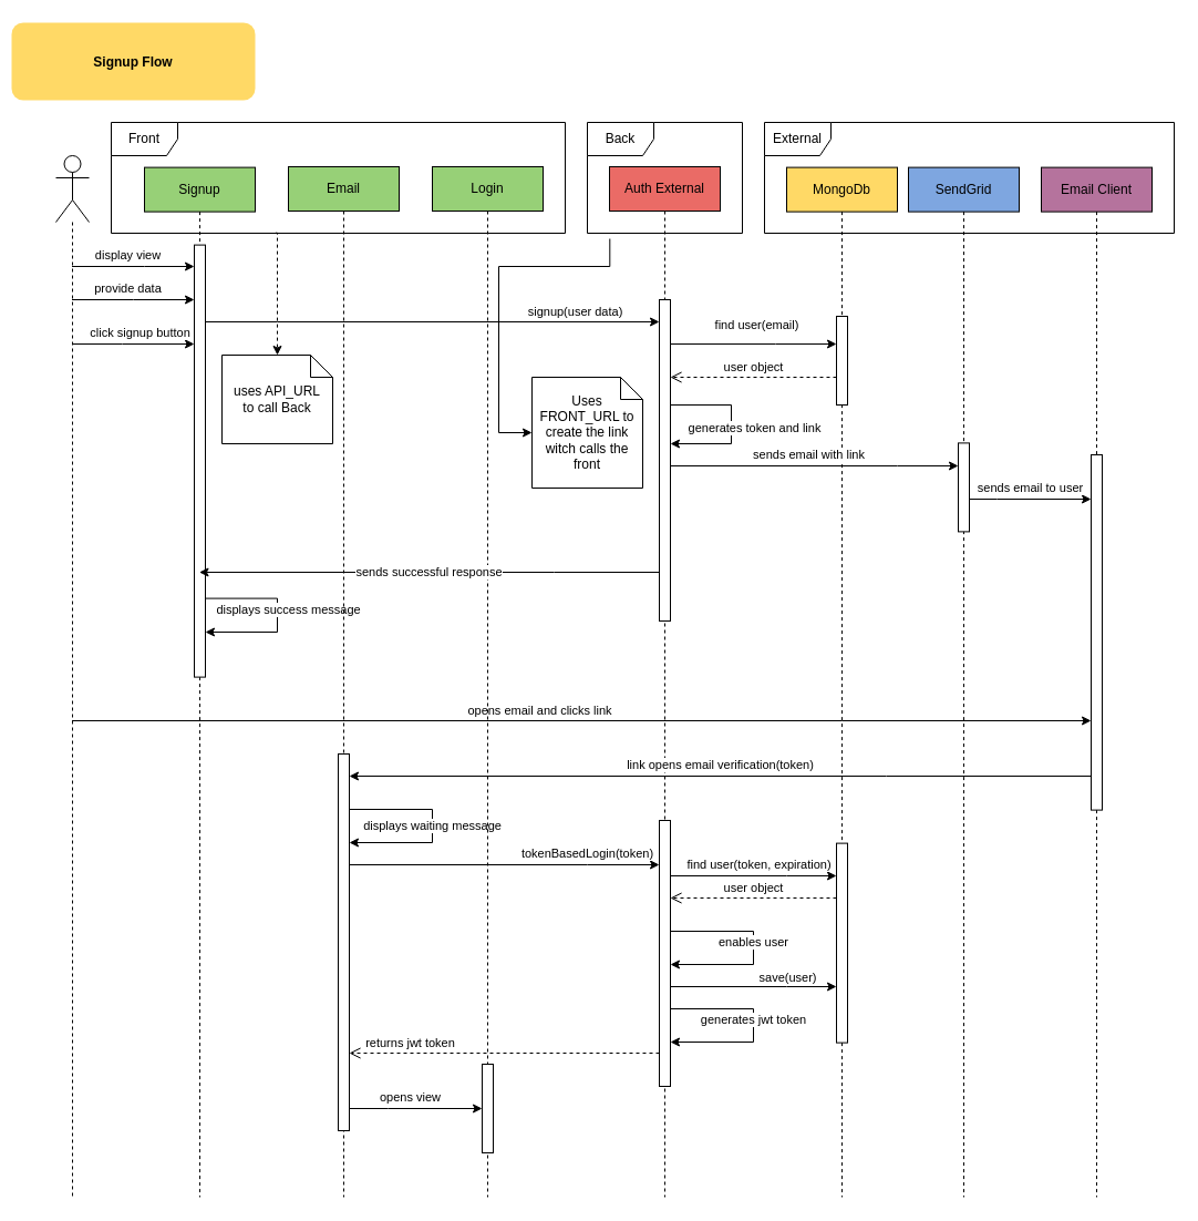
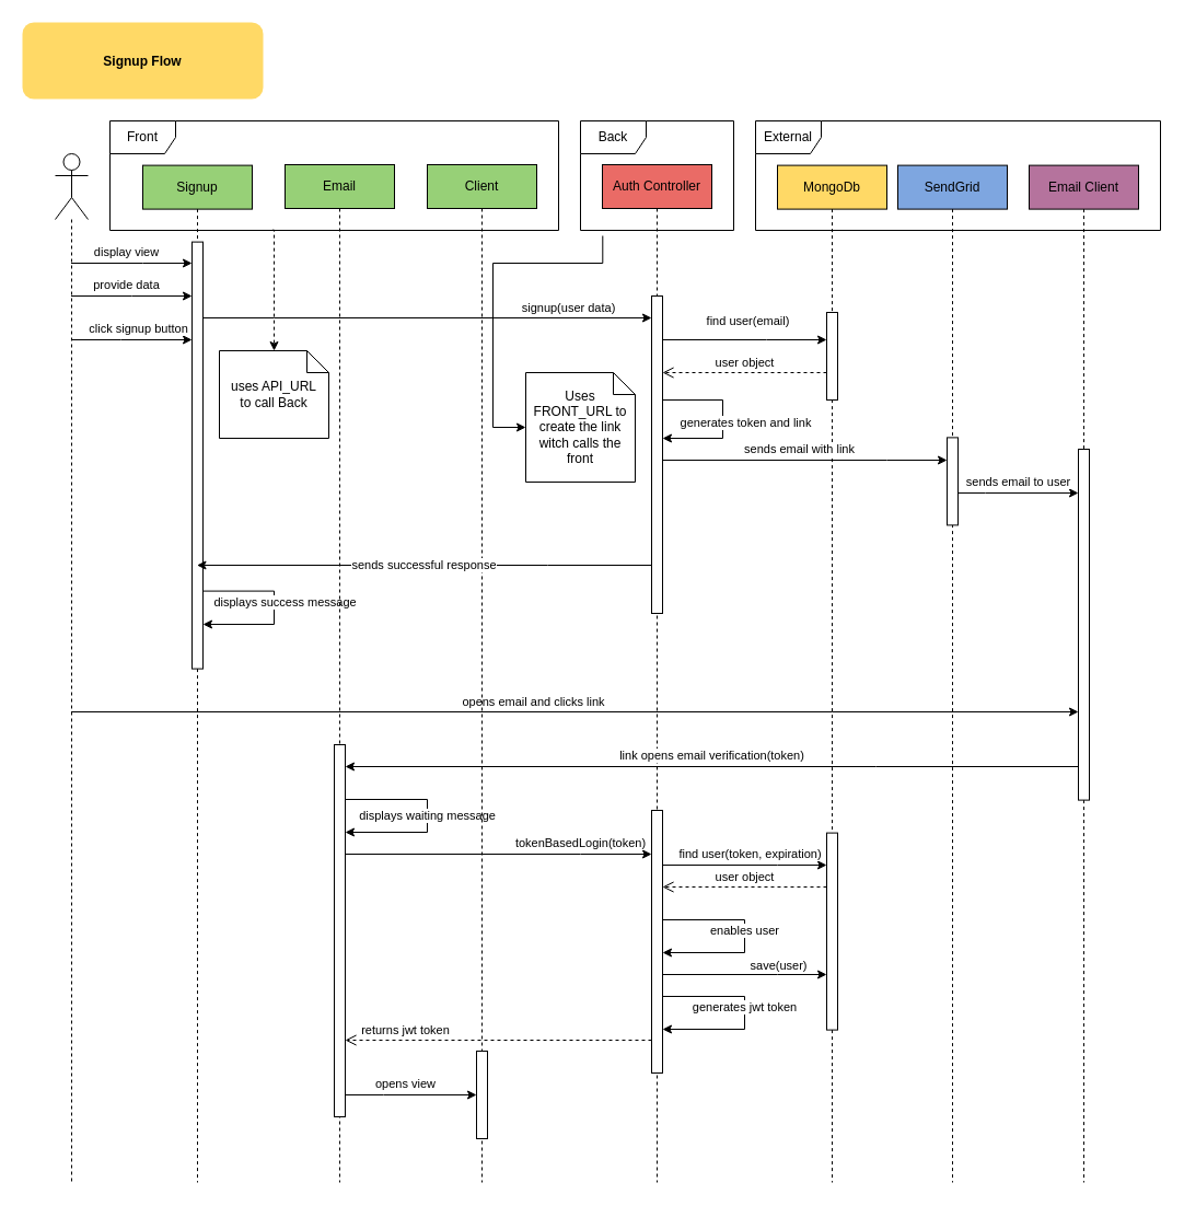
  <mxCell id="0" />
  <mxCell id="1" parent="0" />
- <mxCell id="2" value="Signup Flow" style="rounded=1;fontStyle=1;fillColor=#FFD966;strokeColor=none" parent="1" vertex="1"><mxGeometry x="10" y="20" width="220" height="70" as="geometry" /></mxCell>
+ <mxCell id="2" value="Signup Flow" style="rounded=1;fontStyle=1;fillColor=#FFD966;strokeColor=none" parent="1" vertex="1"><mxGeometry x="20" y="20" width="220" height="70" as="geometry" /></mxCell>
  <mxCell id="3" value="display view" style="edgeStyle=orthogonalEdgeStyle;rounded=0;orthogonalLoop=1;jettySize=auto;html=1;curved=0;" edge="1" parent="1" source="8" target="10"><mxGeometry x="-0.095" y="10" relative="1" as="geometry"><Array as="points"><mxPoint x="130" y="240" /><mxPoint x="130" y="240" /></Array><mxPoint as="offset" /></mxGeometry></mxCell>
  <mxCell id="4" value="provide data" style="edgeStyle=orthogonalEdgeStyle;rounded=0;orthogonalLoop=1;jettySize=auto;html=1;curved=0;" edge="1" parent="1" source="8" target="10"><mxGeometry x="-0.095" y="10" relative="1" as="geometry"><Array as="points"><mxPoint x="120" y="270" /><mxPoint x="120" y="270" /></Array><mxPoint as="offset" /></mxGeometry></mxCell>
  <mxCell id="5" value="click signup button" style="edgeStyle=orthogonalEdgeStyle;rounded=0;orthogonalLoop=1;jettySize=auto;html=1;curved=0;" edge="1" parent="1" source="8" target="10"><mxGeometry x="0.104" y="10" relative="1" as="geometry"><Array as="points"><mxPoint x="110" y="310" /><mxPoint x="110" y="310" /></Array><mxPoint as="offset" /></mxGeometry></mxCell>
  <mxCell id="6" style="edgeStyle=orthogonalEdgeStyle;rounded=0;orthogonalLoop=1;jettySize=auto;html=1;curved=0;" edge="1" parent="1" source="8" target="29"><mxGeometry relative="1" as="geometry"><Array as="points"><mxPoint x="760" y="650" /><mxPoint x="760" y="650" /></Array></mxGeometry></mxCell>
  <mxCell id="7" value="opens email and clicks link" style="edgeLabel;html=1;align=center;verticalAlign=middle;resizable=0;points=[];" vertex="1" connectable="0" parent="6"><mxGeometry x="-0.083" y="-3" relative="1" as="geometry"><mxPoint y="-13" as="offset" /></mxGeometry></mxCell>
  <mxCell id="8" value="" style="shape=umlLifeline;perimeter=lifelinePerimeter;whiteSpace=wrap;html=1;container=1;dropTarget=0;collapsible=0;recursiveResize=0;outlineConnect=0;portConstraint=eastwest;newEdgeStyle={&quot;curved&quot;:0,&quot;rounded&quot;:0};participant=umlActor;size=60;" vertex="1" parent="1"><mxGeometry y="140" width="30" height="940" as="geometry" x="50" /></mxCell>
  <mxCell id="9" value="Signup" style="shape=umlLifeline;perimeter=lifelinePerimeter;whiteSpace=wrap;html=1;container=1;dropTarget=0;collapsible=0;recursiveResize=0;outlineConnect=0;portConstraint=eastwest;newEdgeStyle={&quot;curved&quot;:0,&quot;rounded&quot;:0};fillColor=#97D077;shadow=0;" vertex="1" parent="1"><mxGeometry x="130" y="150.61" width="100" height="929.39" as="geometry" /></mxCell>
  <mxCell id="10" value="" style="html=1;points=[[0,0,0,0,5],[0,1,0,0,-5],[1,0,0,0,5],[1,1,0,0,-5]];perimeter=orthogonalPerimeter;outlineConnect=0;targetShapes=umlLifeline;portConstraint=eastwest;newEdgeStyle={&quot;curved&quot;:0,&quot;rounded&quot;:0};" vertex="1" parent="9"><mxGeometry x="45" y="70" width="10" height="390" as="geometry" /></mxCell>
  <mxCell id="11" value="displays success message" style="edgeStyle=orthogonalEdgeStyle;rounded=0;orthogonalLoop=1;jettySize=auto;html=1;curved=0;" edge="1" parent="9"><mxGeometry x="0.004" y="10" relative="1" as="geometry"><mxPoint x="55" y="399.39" as="sourcePoint" /><mxPoint x="55" y="419.39" as="targetPoint" /><Array as="points"><mxPoint x="55" y="389" /><mxPoint x="120" y="389" /><mxPoint x="120" y="419" /></Array><mxPoint as="offset" /></mxGeometry></mxCell>
  <mxCell id="12" value="&lt;div&gt;Email&lt;/div&gt;" style="shape=umlLifeline;perimeter=lifelinePerimeter;whiteSpace=wrap;html=1;container=1;dropTarget=0;collapsible=0;recursiveResize=0;outlineConnect=0;portConstraint=eastwest;newEdgeStyle={&quot;curved&quot;:0,&quot;rounded&quot;:0};fillColor=#97D077;" vertex="1" parent="1"><mxGeometry x="260" y="150" width="100" height="930" as="geometry" /></mxCell>
  <mxCell id="13" value="" style="html=1;points=[[0,0,0,0,5],[0,1,0,0,-5],[1,0,0,0,5],[1,1,0,0,-5]];perimeter=orthogonalPerimeter;outlineConnect=0;targetShapes=umlLifeline;portConstraint=eastwest;newEdgeStyle={&quot;curved&quot;:0,&quot;rounded&quot;:0};" vertex="1" parent="12"><mxGeometry x="45" y="530" width="10" height="340" as="geometry" /></mxCell>
  <mxCell id="14" value="displays waiting message" style="edgeStyle=orthogonalEdgeStyle;rounded=0;orthogonalLoop=1;jettySize=auto;html=1;curved=0;" edge="1" parent="12" source="13" target="13"><mxGeometry relative="1" as="geometry"><Array as="points"><mxPoint x="130" y="580" /><mxPoint x="130" y="610" /></Array></mxGeometry></mxCell>
- <mxCell id="15" value="&lt;div&gt;Login&lt;/div&gt;" style="shape=umlLifeline;perimeter=lifelinePerimeter;whiteSpace=wrap;html=1;container=1;dropTarget=0;collapsible=0;recursiveResize=0;outlineConnect=0;portConstraint=eastwest;newEdgeStyle={&quot;curved&quot;:0,&quot;rounded&quot;:0};fillColor=#97D077;" vertex="1" parent="1"><mxGeometry x="390" y="150" width="100" height="930" as="geometry" /></mxCell>
+ <mxCell id="15" value="&lt;div&gt;Client&lt;/div&gt;" style="shape=umlLifeline;perimeter=lifelinePerimeter;whiteSpace=wrap;html=1;container=1;dropTarget=0;collapsible=0;recursiveResize=0;outlineConnect=0;portConstraint=eastwest;newEdgeStyle={&quot;curved&quot;:0,&quot;rounded&quot;:0};fillColor=#97D077;" vertex="1" parent="1"><mxGeometry x="390" y="150" width="100" height="930" as="geometry" /></mxCell>
  <mxCell id="16" value="" style="html=1;points=[[0,0,0,0,5],[0,1,0,0,-5],[1,0,0,0,5],[1,1,0,0,-5]];perimeter=orthogonalPerimeter;outlineConnect=0;targetShapes=umlLifeline;portConstraint=eastwest;newEdgeStyle={&quot;curved&quot;:0,&quot;rounded&quot;:0};" vertex="1" parent="15"><mxGeometry x="45" y="810" width="10" height="80" as="geometry" /></mxCell>
  <mxCell id="17" value="Front" style="shape=umlFrame;whiteSpace=wrap;html=1;pointerEvents=0;" vertex="1" parent="1"><mxGeometry x="100" y="110" width="410" height="100" as="geometry" /></mxCell>
- <mxCell id="18" value="&lt;div&gt;Auth External&lt;/div&gt;" style="shape=umlLifeline;perimeter=lifelinePerimeter;whiteSpace=wrap;html=1;container=1;dropTarget=0;collapsible=0;recursiveResize=0;outlineConnect=0;portConstraint=eastwest;newEdgeStyle={&quot;curved&quot;:0,&quot;rounded&quot;:0};fillColor=#EA6B66;" vertex="1" parent="1"><mxGeometry x="550" y="150" width="100" height="930" as="geometry" /></mxCell>
+ <mxCell id="18" value="&lt;div&gt;Auth Controller&lt;/div&gt;" style="shape=umlLifeline;perimeter=lifelinePerimeter;whiteSpace=wrap;html=1;container=1;dropTarget=0;collapsible=0;recursiveResize=0;outlineConnect=0;portConstraint=eastwest;newEdgeStyle={&quot;curved&quot;:0,&quot;rounded&quot;:0};fillColor=#EA6B66;" vertex="1" parent="1"><mxGeometry x="550" y="150" width="100" height="930" as="geometry" /></mxCell>
  <mxCell id="19" value="" style="html=1;points=[[0,0,0,0,5],[0,1,0,0,-5],[1,0,0,0,5],[1,1,0,0,-5]];perimeter=orthogonalPerimeter;outlineConnect=0;targetShapes=umlLifeline;portConstraint=eastwest;newEdgeStyle={&quot;curved&quot;:0,&quot;rounded&quot;:0};" vertex="1" parent="18"><mxGeometry x="45" y="120" width="10" height="290" as="geometry" /></mxCell>
  <mxCell id="20" style="edgeStyle=orthogonalEdgeStyle;rounded=0;orthogonalLoop=1;jettySize=auto;html=1;curved=0;" edge="1" parent="18" source="19" target="19"><mxGeometry relative="1" as="geometry"><Array as="points"><mxPoint x="110" y="215" /><mxPoint x="100" y="250" /></Array></mxGeometry></mxCell>
  <mxCell id="21" value="generates token and link" style="edgeLabel;html=1;align=center;verticalAlign=middle;resizable=0;points=[];" vertex="1" connectable="0" parent="20"><mxGeometry x="0.007" y="-2" relative="1" as="geometry"><mxPoint x="22" y="2" as="offset" /></mxGeometry></mxCell>
  <mxCell id="22" value="" style="html=1;points=[[0,0,0,0,5],[0,1,0,0,-5],[1,0,0,0,5],[1,1,0,0,-5]];perimeter=orthogonalPerimeter;outlineConnect=0;targetShapes=umlLifeline;portConstraint=eastwest;newEdgeStyle={&quot;curved&quot;:0,&quot;rounded&quot;:0};" vertex="1" parent="18"><mxGeometry x="45" y="590" width="10" height="240" as="geometry" /></mxCell>
  <mxCell id="23" value="MongoDb" style="shape=umlLifeline;perimeter=lifelinePerimeter;whiteSpace=wrap;html=1;container=1;dropTarget=0;collapsible=0;recursiveResize=0;outlineConnect=0;portConstraint=eastwest;newEdgeStyle={&quot;curved&quot;:0,&quot;rounded&quot;:0};fillColor=#FFD966;" vertex="1" parent="1"><mxGeometry x="710" y="150.61" width="100" height="929.39" as="geometry" /></mxCell>
  <mxCell id="24" value="" style="html=1;points=[[0,0,0,0,5],[0,1,0,0,-5],[1,0,0,0,5],[1,1,0,0,-5]];perimeter=orthogonalPerimeter;outlineConnect=0;targetShapes=umlLifeline;portConstraint=eastwest;newEdgeStyle={&quot;curved&quot;:0,&quot;rounded&quot;:0};" vertex="1" parent="23"><mxGeometry x="45" y="134.39" width="10" height="80" as="geometry" /></mxCell>
  <mxCell id="25" value="" style="html=1;points=[[0,0,0,0,5],[0,1,0,0,-5],[1,0,0,0,5],[1,1,0,0,-5]];perimeter=orthogonalPerimeter;outlineConnect=0;targetShapes=umlLifeline;portConstraint=eastwest;newEdgeStyle={&quot;curved&quot;:0,&quot;rounded&quot;:0};" vertex="1" parent="23"><mxGeometry x="45" y="610" width="10" height="180" as="geometry" /></mxCell>
  <mxCell id="26" value="SendGrid" style="shape=umlLifeline;perimeter=lifelinePerimeter;whiteSpace=wrap;html=1;container=1;dropTarget=0;collapsible=0;recursiveResize=0;outlineConnect=0;portConstraint=eastwest;newEdgeStyle={&quot;curved&quot;:0,&quot;rounded&quot;:0};fillColor=#7EA6E0;" vertex="1" parent="1"><mxGeometry x="820" y="150.61" width="100" height="929.39" as="geometry" /></mxCell>
  <mxCell id="27" value="" style="html=1;points=[[0,0,0,0,5],[0,1,0,0,-5],[1,0,0,0,5],[1,1,0,0,-5]];perimeter=orthogonalPerimeter;outlineConnect=0;targetShapes=umlLifeline;portConstraint=eastwest;newEdgeStyle={&quot;curved&quot;:0,&quot;rounded&quot;:0};" vertex="1" parent="26"><mxGeometry x="45" y="248.78" width="10" height="80" as="geometry" /></mxCell>
  <mxCell id="28" value="&lt;div&gt;Email Client&lt;/div&gt;" style="shape=umlLifeline;perimeter=lifelinePerimeter;whiteSpace=wrap;html=1;container=1;dropTarget=0;collapsible=0;recursiveResize=0;outlineConnect=0;portConstraint=eastwest;newEdgeStyle={&quot;curved&quot;:0,&quot;rounded&quot;:0};fillColor=#B5739D;" vertex="1" parent="1"><mxGeometry x="940" y="150.61" width="100" height="929.39" as="geometry" /></mxCell>
  <mxCell id="29" value="" style="html=1;points=[[0,0,0,0,5],[0,1,0,0,-5],[1,0,0,0,5],[1,1,0,0,-5]];perimeter=orthogonalPerimeter;outlineConnect=0;targetShapes=umlLifeline;portConstraint=eastwest;newEdgeStyle={&quot;curved&quot;:0,&quot;rounded&quot;:0};" vertex="1" parent="28"><mxGeometry x="45" y="259.39" width="10" height="320.61" as="geometry" /></mxCell>
  <mxCell id="30" value="Back" style="shape=umlFrame;whiteSpace=wrap;html=1;pointerEvents=0;" vertex="1" parent="1"><mxGeometry x="530" y="110" width="140" height="100" as="geometry" /></mxCell>
  <mxCell id="31" value="External" style="shape=umlFrame;whiteSpace=wrap;html=1;pointerEvents=0;" vertex="1" parent="1"><mxGeometry x="690" y="110" width="370" height="100" as="geometry" /></mxCell>
  <mxCell id="32" style="edgeStyle=orthogonalEdgeStyle;rounded=0;orthogonalLoop=1;jettySize=auto;html=1;curved=0;" edge="1" parent="1" source="10" target="19"><mxGeometry relative="1" as="geometry"><Array as="points"><mxPoint x="250" y="290" /><mxPoint x="250" y="290" /></Array></mxGeometry></mxCell>
  <mxCell id="33" value="signup(user data)" style="edgeLabel;html=1;align=center;verticalAlign=middle;resizable=0;points=[];" vertex="1" connectable="0" parent="32"><mxGeometry x="-0.312" y="4" relative="1" as="geometry"><mxPoint x="192" y="-6" as="offset" /></mxGeometry></mxCell>
  <mxCell id="34" value="find user(email)" style="edgeStyle=orthogonalEdgeStyle;rounded=0;orthogonalLoop=1;jettySize=auto;html=1;curved=0;" edge="1" parent="1" source="19" target="24"><mxGeometry x="0.037" y="17" relative="1" as="geometry"><mxPoint x="610" y="317.19" as="sourcePoint" /><mxPoint x="740" y="314" as="targetPoint" /><Array as="points"><mxPoint x="700" y="310" /><mxPoint x="700" y="310" /></Array><mxPoint as="offset" /></mxGeometry></mxCell>
  <mxCell id="35" value="user object" style="html=1;verticalAlign=bottom;endArrow=open;dashed=1;endSize=8;curved=0;rounded=0;" edge="1" parent="1" source="24" target="19"><mxGeometry relative="1" as="geometry"><Array as="points"><mxPoint x="710" y="340" /><mxPoint x="710" y="340" /></Array></mxGeometry></mxCell>
  <mxCell id="36" value="sends email with link" style="edgeStyle=orthogonalEdgeStyle;rounded=0;orthogonalLoop=1;jettySize=auto;html=1;curved=0;" edge="1" parent="1" source="19" target="27"><mxGeometry x="-0.038" y="10" relative="1" as="geometry"><Array as="points"><mxPoint x="810" y="420" /><mxPoint x="810" y="420" /></Array><mxPoint as="offset" /></mxGeometry></mxCell>
  <mxCell id="37" value="sends email to user" style="edgeStyle=orthogonalEdgeStyle;rounded=0;orthogonalLoop=1;jettySize=auto;html=1;curved=0;" edge="1" parent="1" source="27" target="29"><mxGeometry y="10" relative="1" as="geometry"><Array as="points"><mxPoint x="900" y="450" /><mxPoint x="900" y="450" /></Array><mxPoint as="offset" /></mxGeometry></mxCell>
  <mxCell id="38" value="sends successful response" style="edgeStyle=orthogonalEdgeStyle;rounded=0;orthogonalLoop=1;jettySize=auto;html=1;curved=0;" edge="1" parent="1" source="19" target="9"><mxGeometry relative="1" as="geometry"><Array as="points"><mxPoint x="500" y="516" /><mxPoint x="500" y="516" /></Array></mxGeometry></mxCell>
  <mxCell id="39" value="link opens email verification(token)" style="edgeStyle=orthogonalEdgeStyle;rounded=0;orthogonalLoop=1;jettySize=auto;html=1;curved=0;" edge="1" parent="1" source="29" target="13"><mxGeometry y="-10" relative="1" as="geometry"><Array as="points"><mxPoint x="800" y="700" /><mxPoint x="800" y="700" /></Array><mxPoint as="offset" /></mxGeometry></mxCell>
  <mxCell id="40" value="tokenBasedLogin(token)" style="edgeStyle=orthogonalEdgeStyle;rounded=0;orthogonalLoop=1;jettySize=auto;html=1;curved=0;" edge="1" parent="1" source="13" target="22"><mxGeometry x="0.536" y="10" relative="1" as="geometry"><Array as="points"><mxPoint x="530" y="780" /><mxPoint x="530" y="780" /></Array><mxPoint as="offset" /></mxGeometry></mxCell>
  <mxCell id="41" value="find user(token, expiration)" style="edgeStyle=orthogonalEdgeStyle;rounded=0;orthogonalLoop=1;jettySize=auto;html=1;curved=0;" edge="1" parent="1" source="22" target="25"><mxGeometry x="0.071" y="10" relative="1" as="geometry"><Array as="points"><mxPoint x="710" y="790" /><mxPoint x="710" y="790" /></Array><mxPoint as="offset" /></mxGeometry></mxCell>
  <mxCell id="42" value="user object" style="html=1;verticalAlign=bottom;endArrow=open;dashed=1;endSize=8;curved=0;rounded=0;" edge="1" parent="1" source="25" target="22"><mxGeometry relative="1" as="geometry"><Array as="points"><mxPoint x="720" y="810" /><mxPoint x="720" y="810" /></Array></mxGeometry></mxCell>
  <mxCell id="43" value="enables user" style="edgeStyle=orthogonalEdgeStyle;rounded=0;orthogonalLoop=1;jettySize=auto;html=1;curved=0;" edge="1" parent="1"><mxGeometry x="-0.0" relative="1" as="geometry"><mxPoint x="605" y="850" as="sourcePoint" /><mxPoint x="605" y="870" as="targetPoint" /><Array as="points"><mxPoint x="605" y="840" /><mxPoint x="680" y="840" /><mxPoint x="680" y="870" /></Array><mxPoint as="offset" /></mxGeometry></mxCell>
  <mxCell id="44" style="edgeStyle=orthogonalEdgeStyle;rounded=0;orthogonalLoop=1;jettySize=auto;html=1;curved=0;" edge="1" parent="1" source="22" target="25"><mxGeometry relative="1" as="geometry"><Array as="points"><mxPoint x="710" y="890" /><mxPoint x="710" y="890" /></Array></mxGeometry></mxCell>
  <mxCell id="45" value="save(user)" style="edgeLabel;html=1;align=center;verticalAlign=middle;resizable=0;points=[];" vertex="1" connectable="0" parent="44"><mxGeometry x="0.388" y="-2" relative="1" as="geometry"><mxPoint x="1" y="-11" as="offset" /></mxGeometry></mxCell>
  <mxCell id="46" value="generates jwt token" style="edgeStyle=orthogonalEdgeStyle;rounded=0;orthogonalLoop=1;jettySize=auto;html=1;curved=0;" edge="1" parent="1"><mxGeometry relative="1" as="geometry"><mxPoint x="605" y="920" as="sourcePoint" /><mxPoint x="605" y="940" as="targetPoint" /><Array as="points"><mxPoint x="605" y="910" /><mxPoint x="680" y="910" /><mxPoint x="680" y="940" /></Array></mxGeometry></mxCell>
  <mxCell id="47" value="returns jwt token" style="html=1;verticalAlign=bottom;endArrow=open;dashed=1;endSize=8;curved=0;rounded=0;" edge="1" parent="1" source="22" target="13"><mxGeometry x="0.607" relative="1" as="geometry"><Array as="points"><mxPoint x="520" y="950" /><mxPoint x="520" y="950" /></Array><mxPoint as="offset" /></mxGeometry></mxCell>
  <mxCell id="48" value="opens view" style="edgeStyle=orthogonalEdgeStyle;rounded=0;orthogonalLoop=1;jettySize=auto;html=1;curved=0;" edge="1" parent="1" source="13" target="16"><mxGeometry x="-0.083" y="10" relative="1" as="geometry"><Array as="points"><mxPoint x="350" y="1000" /><mxPoint x="350" y="1000" /></Array><mxPoint as="offset" /></mxGeometry></mxCell>
  <mxCell id="49" value="uses API_URL&lt;div&gt;to call Back&lt;/div&gt;" style="shape=note;size=20;whiteSpace=wrap;html=1;" vertex="1" parent="1"><mxGeometry x="200" y="320" width="100" height="80" as="geometry" /></mxCell>
  <mxCell id="50" value="Uses FRONT_URL to create the link witch calls the front" style="shape=note;size=20;whiteSpace=wrap;html=1;" vertex="1" parent="1"><mxGeometry x="480" y="340" width="100" height="100" as="geometry" /></mxCell>
  <mxCell id="51" style="edgeStyle=orthogonalEdgeStyle;rounded=0;orthogonalLoop=1;jettySize=auto;html=1;exitX=0.362;exitY=0.997;exitDx=0;exitDy=0;exitPerimeter=0;dashed=1;" edge="1" parent="1" source="17" target="49"><mxGeometry relative="1" as="geometry"><Array as="points"><mxPoint x="250" y="210" /></Array></mxGeometry></mxCell>
  <mxCell id="52" style="edgeStyle=orthogonalEdgeStyle;rounded=0;orthogonalLoop=1;jettySize=auto;html=1;exitX=0.145;exitY=1.05;exitDx=0;exitDy=0;exitPerimeter=0;" edge="1" parent="1" source="30" target="50"><mxGeometry relative="1" as="geometry"><Array as="points"><mxPoint x="550" y="240" /><mxPoint x="450" y="240" /><mxPoint x="450" y="390" /></Array></mxGeometry></mxCell>
